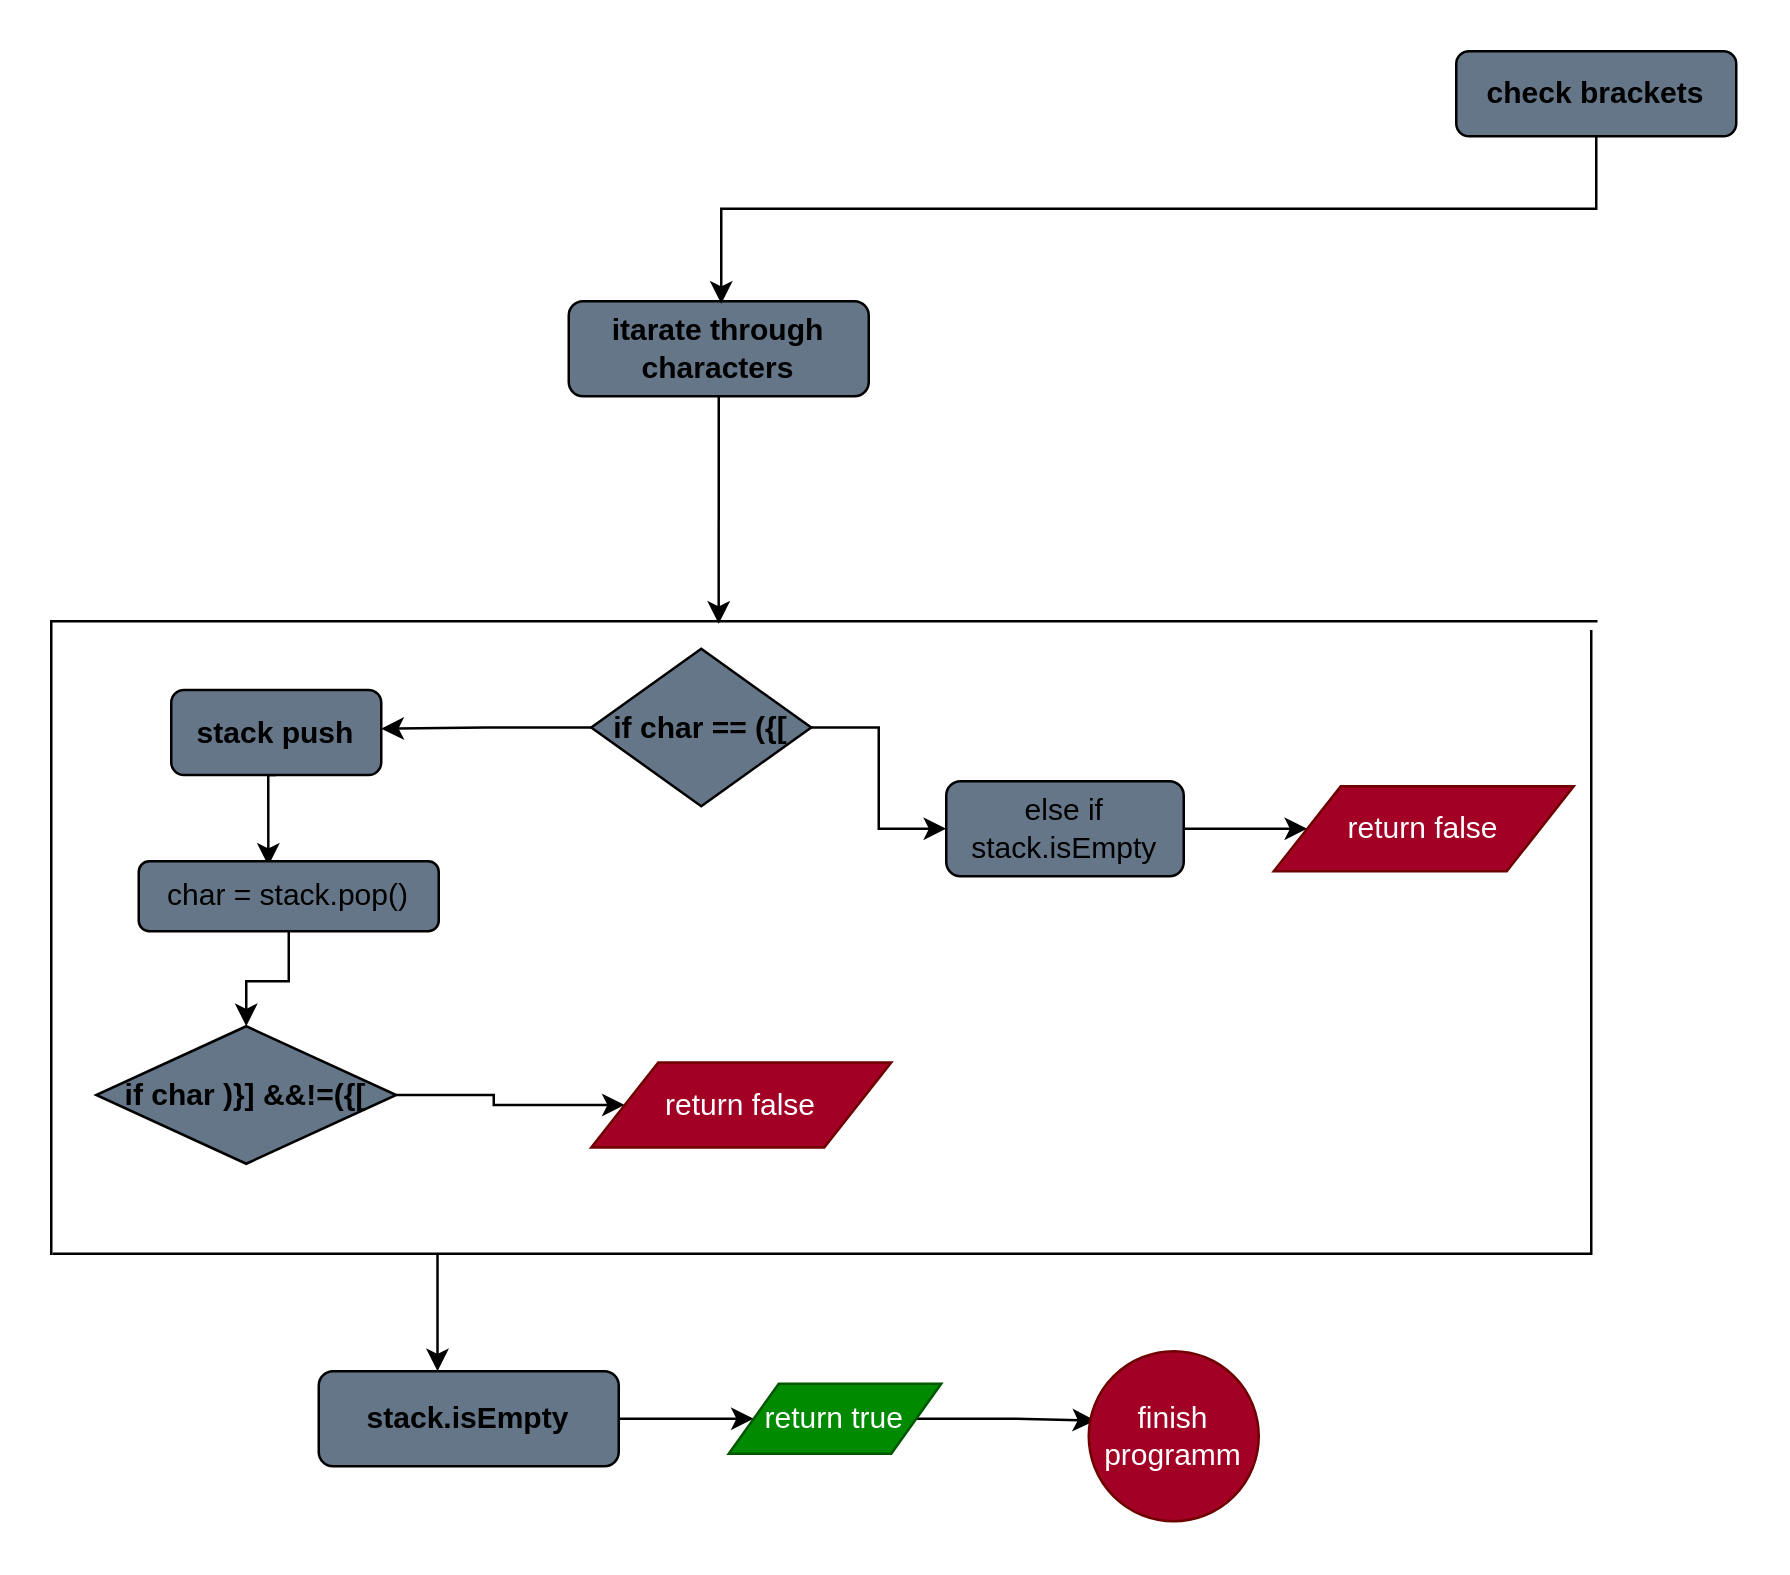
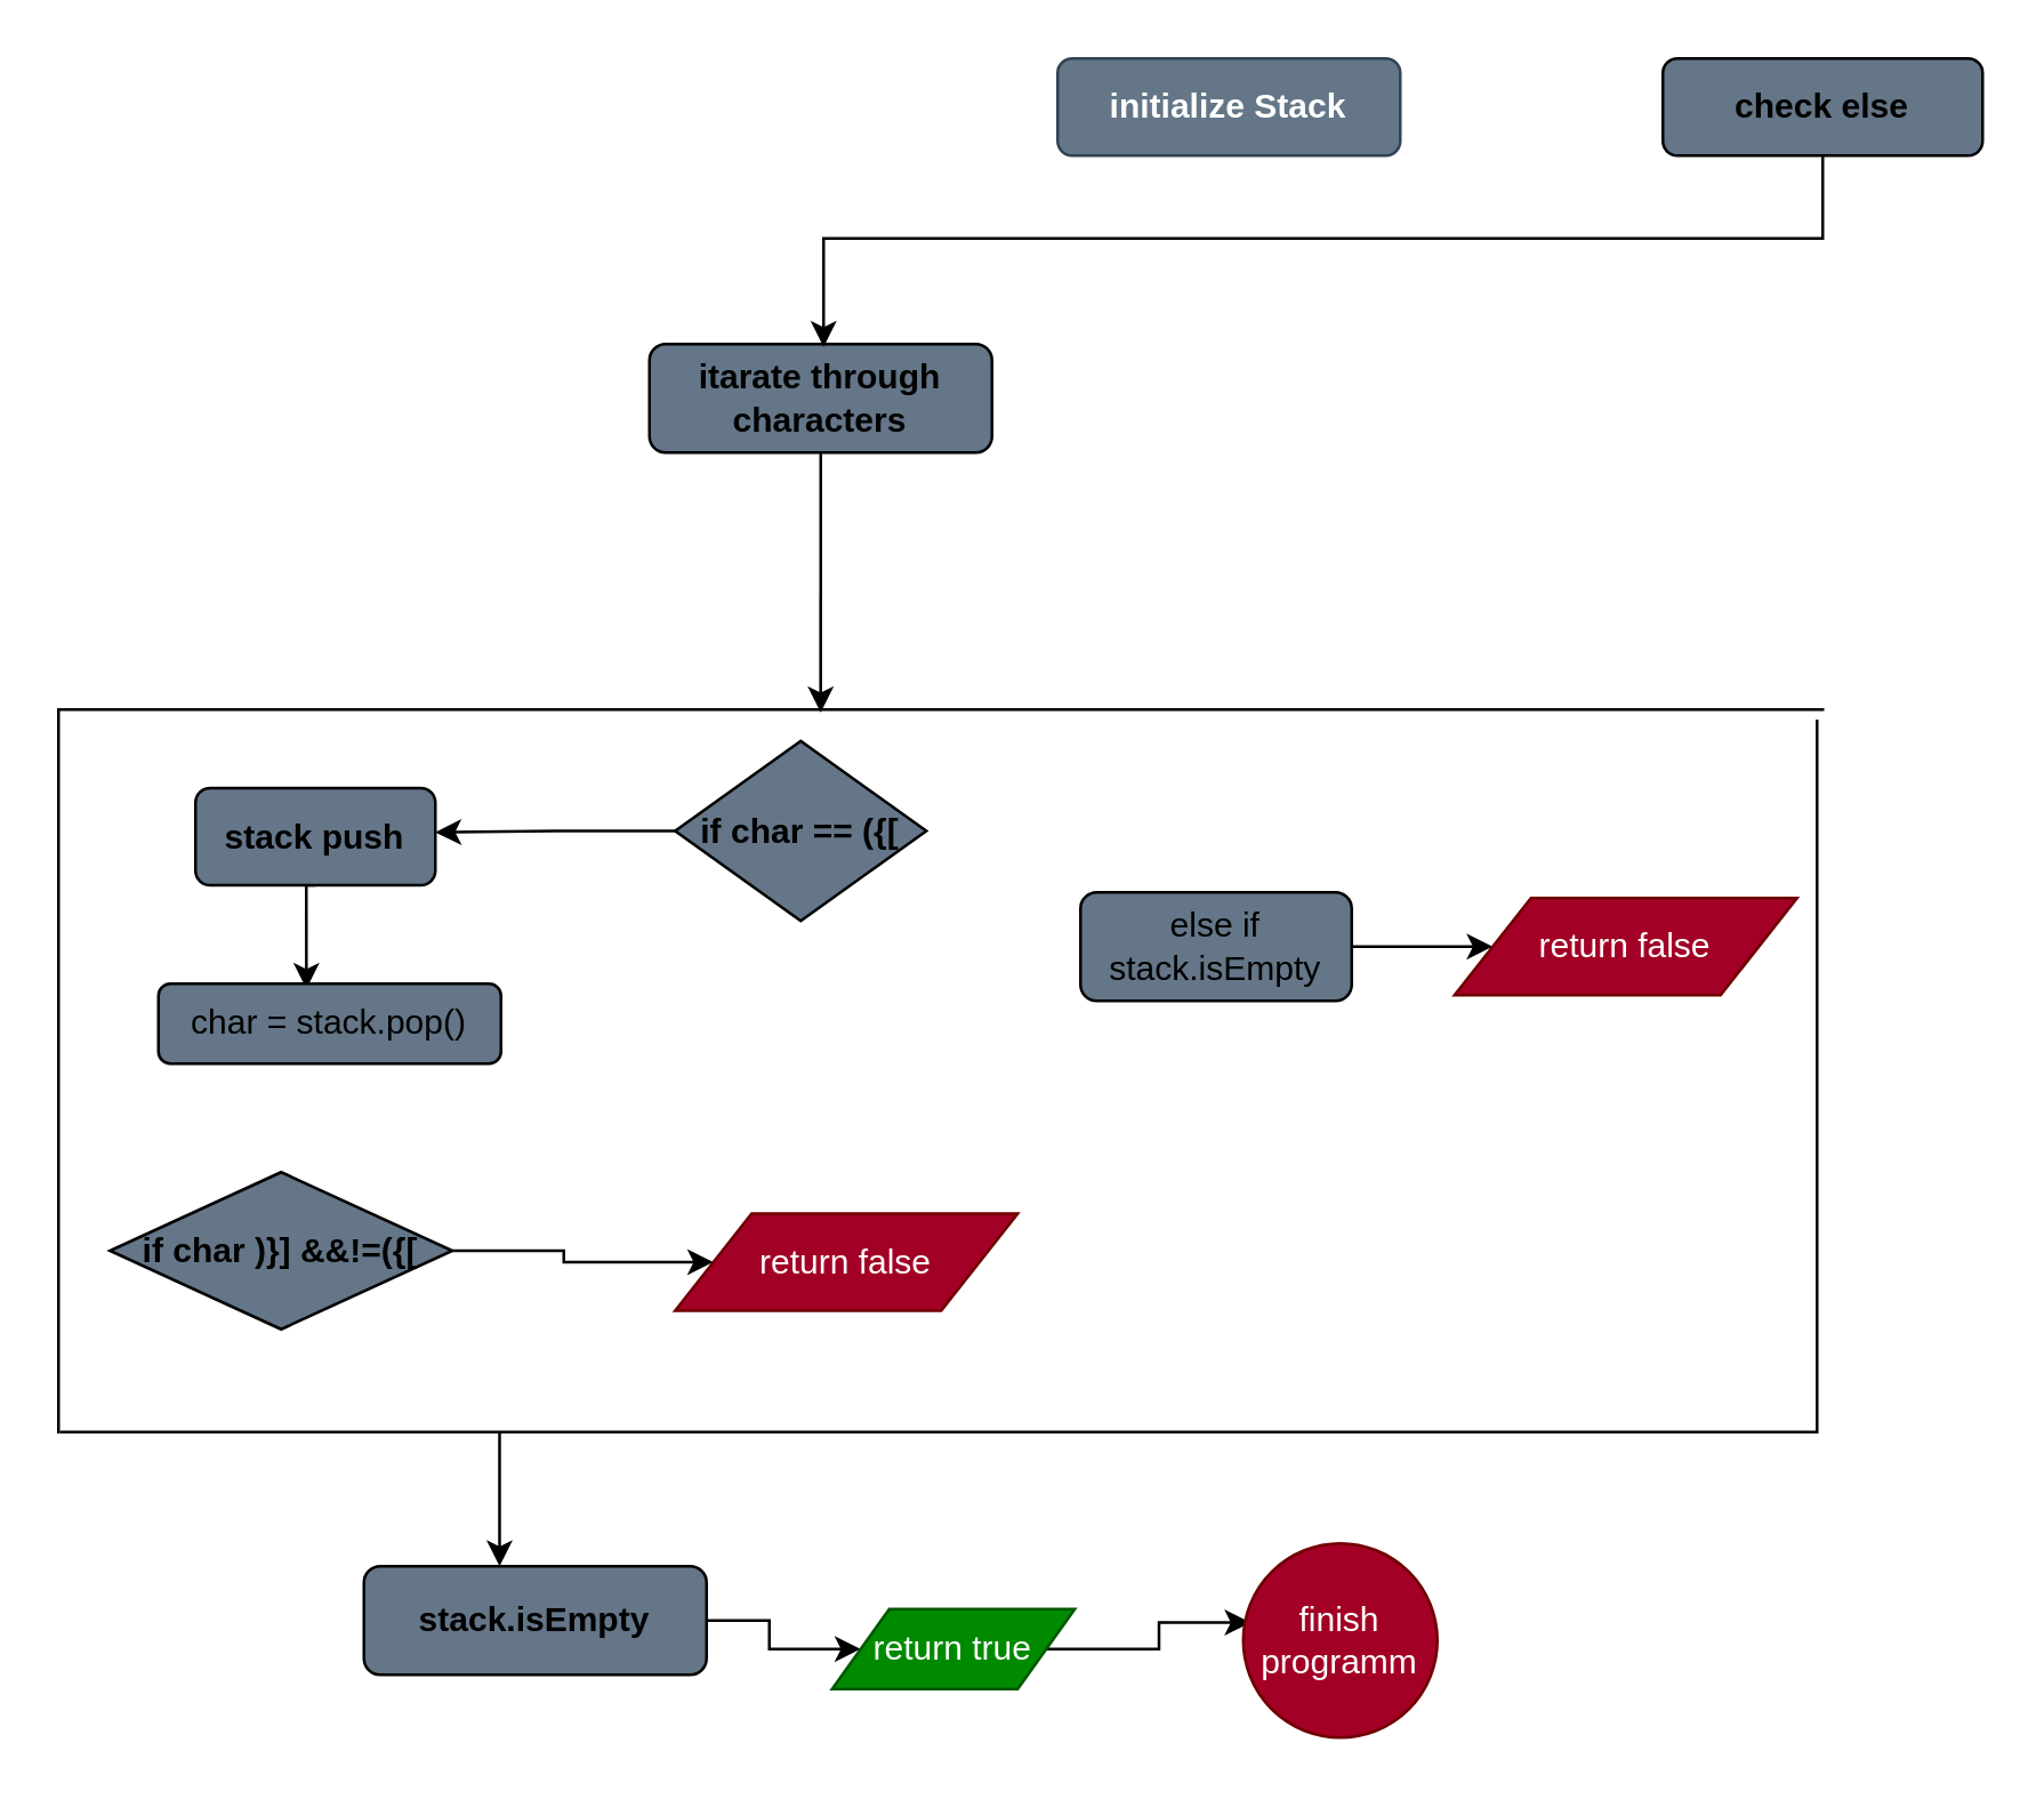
  <mxCell id="0" />
  <mxCell id="1" parent="0" />
+ <mxCell id="2" value="&lt;font style=&quot;font-size: 12px;&quot;&gt;&lt;b&gt;initialize Stack&lt;/b&gt;&lt;/font&gt;" style="rounded=1;whiteSpace=wrap;html=1;fontColor=#ffffff;fillColor=#647687;strokeColor=#314354;" parent="1" vertex="1"><mxGeometry x="370" y="20" width="120" height="34" as="geometry" /></mxCell>
  <mxCell id="3" style="edgeStyle=orthogonalEdgeStyle;rounded=0;orthogonalLoop=1;jettySize=auto;html=1;exitX=0;exitY=0.5;exitDx=0;exitDy=0;fontSize=12;entryX=1;entryY=0.456;entryDx=0;entryDy=0;entryPerimeter=0;" edge="1" parent="1" source="5" target="11"><mxGeometry relative="1" as="geometry"><mxPoint x="155" y="291" as="targetPoint" /></mxGeometry></mxCell>
- <mxCell id="4" style="edgeStyle=orthogonalEdgeStyle;rounded=0;orthogonalLoop=1;jettySize=auto;html=1;exitX=1;exitY=0.5;exitDx=0;exitDy=0;entryX=0;entryY=0.5;entryDx=0;entryDy=0;fontSize=12;" edge="1" parent="1" source="5" target="13"><mxGeometry relative="1" as="geometry" /></mxCell>
  <mxCell id="5" value="&lt;b&gt;if char == ({[&lt;/b&gt;" style="rhombus;whiteSpace=wrap;html=1;fillColor=#647687;" vertex="1" parent="1"><mxGeometry x="236" y="259" width="88" height="63" as="geometry" /></mxCell>
  <mxCell id="6" style="edgeStyle=orthogonalEdgeStyle;rounded=0;orthogonalLoop=1;jettySize=auto;html=1;exitX=0.5;exitY=1;exitDx=0;exitDy=0;fontSize=12;entryX=0.432;entryY=0.004;entryDx=0;entryDy=0;entryPerimeter=0;" edge="1" parent="1" source="7" target="22"><mxGeometry relative="1" as="geometry"><mxPoint x="287" y="244" as="targetPoint" /></mxGeometry></mxCell>
  <mxCell id="7" value="&lt;font size=&quot;1&quot; style=&quot;&quot;&gt;&lt;b style=&quot;font-size: 12px;&quot;&gt;itarate through characters&lt;/b&gt;&lt;/font&gt;" style="rounded=1;whiteSpace=wrap;html=1;fillColor=#647687;" vertex="1" parent="1"><mxGeometry x="227" y="120" width="120" height="38" as="geometry" /></mxCell>
  <mxCell id="8" style="edgeStyle=orthogonalEdgeStyle;rounded=0;orthogonalLoop=1;jettySize=auto;html=1;exitX=1;exitY=0.5;exitDx=0;exitDy=0;entryX=0;entryY=0.5;entryDx=0;entryDy=0;fontSize=12;" edge="1" parent="1" source="9" target="15"><mxGeometry relative="1" as="geometry" /></mxCell>
  <mxCell id="9" value="&lt;b&gt;if char )}] &amp;amp;&amp;amp;!=({[&lt;/b&gt;" style="rhombus;whiteSpace=wrap;html=1;fillColor=#647687;" vertex="1" parent="1"><mxGeometry x="38" y="410" width="120" height="55" as="geometry" /></mxCell>
  <mxCell id="10" style="edgeStyle=orthogonalEdgeStyle;rounded=0;orthogonalLoop=1;jettySize=auto;html=1;exitX=0.5;exitY=1;exitDx=0;exitDy=0;entryX=0.432;entryY=0.064;entryDx=0;entryDy=0;entryPerimeter=0;fontSize=12;" edge="1" parent="1" source="11" target="17"><mxGeometry relative="1" as="geometry" /></mxCell>
  <mxCell id="11" value="&lt;b&gt;stack push&lt;/b&gt;" style="rounded=1;whiteSpace=wrap;html=1;fontSize=12;fillColor=#647687;" vertex="1" parent="1"><mxGeometry x="68" y="275.5" width="84" height="34" as="geometry" /></mxCell>
  <mxCell id="12" style="edgeStyle=orthogonalEdgeStyle;rounded=0;orthogonalLoop=1;jettySize=auto;html=1;exitX=1;exitY=0.5;exitDx=0;exitDy=0;entryX=0;entryY=0.5;entryDx=0;entryDy=0;fontSize=12;" edge="1" parent="1" source="13" target="14"><mxGeometry relative="1" as="geometry" /></mxCell>
  <mxCell id="13" value="else if stack.isEmpty" style="rounded=1;whiteSpace=wrap;html=1;fontSize=12;fillColor=#647687;" vertex="1" parent="1"><mxGeometry x="378" y="312" width="95" height="38" as="geometry" /></mxCell>
  <mxCell id="14" value="return false" style="shape=parallelogram;perimeter=parallelogramPerimeter;whiteSpace=wrap;html=1;fixedSize=1;fontSize=12;fillColor=#a20025;size=26.8;fontColor=#ffffff;strokeColor=#6F0000;" vertex="1" parent="1"><mxGeometry x="509" y="314" width="120" height="34" as="geometry" /></mxCell>
  <mxCell id="15" value="return false" style="shape=parallelogram;perimeter=parallelogramPerimeter;whiteSpace=wrap;html=1;fixedSize=1;fontSize=12;fillColor=#a20025;size=26.8;fontColor=#ffffff;strokeColor=#6F0000;" vertex="1" parent="1"><mxGeometry x="236" y="424.5" width="120" height="34" as="geometry" /></mxCell>
- <mxCell id="16" style="edgeStyle=orthogonalEdgeStyle;rounded=0;orthogonalLoop=1;jettySize=auto;html=1;exitX=0.5;exitY=1;exitDx=0;exitDy=0;entryX=0.5;entryY=0;entryDx=0;entryDy=0;fontSize=12;" edge="1" parent="1" source="17" target="9"><mxGeometry relative="1" as="geometry" /></mxCell>
  <mxCell id="17" value="char = stack.pop()" style="rounded=1;whiteSpace=wrap;html=1;fontSize=12;fillColor=#647687;" vertex="1" parent="1"><mxGeometry x="55" y="344" width="120" height="28" as="geometry" /></mxCell>
  <mxCell id="18" style="edgeStyle=orthogonalEdgeStyle;rounded=0;orthogonalLoop=1;jettySize=auto;html=1;exitX=0.5;exitY=1;exitDx=0;exitDy=0;fontSize=12;" edge="1" parent="1" source="19"><mxGeometry relative="1" as="geometry"><mxPoint x="288" y="121" as="targetPoint" /><Array as="points"><mxPoint x="638" y="83" /><mxPoint x="288" y="83" /><mxPoint x="288" y="113" /></Array></mxGeometry></mxCell>
- <mxCell id="19" value="&lt;b&gt;check brackets&lt;/b&gt;" style="rounded=1;whiteSpace=wrap;html=1;fontSize=12;fillColor=#647687;" vertex="1" parent="1"><mxGeometry x="582" y="20" width="112" height="34" as="geometry" /></mxCell>
+ <mxCell id="19" value="&lt;b&gt;check else&lt;/b&gt;" style="rounded=1;whiteSpace=wrap;html=1;fontSize=12;fillColor=#647687;" vertex="1" parent="1"><mxGeometry x="582" y="20" width="112" height="34" as="geometry" /></mxCell>
  <mxCell id="20" value="" style="shape=partialRectangle;whiteSpace=wrap;html=1;top=0;left=0;fillColor=none;fontSize=12;" vertex="1" parent="1"><mxGeometry x="21" y="252" width="615" height="249" as="geometry" /></mxCell>
  <mxCell id="21" style="edgeStyle=orthogonalEdgeStyle;rounded=0;orthogonalLoop=1;jettySize=auto;html=1;exitX=0.25;exitY=1;exitDx=0;exitDy=0;fontSize=12;" edge="1" parent="1" source="22" target="24"><mxGeometry relative="1" as="geometry"><Array as="points"><mxPoint x="175" y="536" /><mxPoint x="175" y="536" /></Array></mxGeometry></mxCell>
  <mxCell id="22" value="" style="shape=partialRectangle;whiteSpace=wrap;html=1;bottom=0;right=0;fillColor=none;fontSize=12;" vertex="1" parent="1"><mxGeometry x="20" y="248" width="618" height="253" as="geometry" /></mxCell>
  <mxCell id="23" style="edgeStyle=orthogonalEdgeStyle;rounded=0;orthogonalLoop=1;jettySize=auto;html=1;exitX=1;exitY=0.5;exitDx=0;exitDy=0;entryX=0;entryY=0.5;entryDx=0;entryDy=0;fontSize=12;" edge="1" parent="1" source="24" target="26"><mxGeometry relative="1" as="geometry" /></mxCell>
  <mxCell id="24" value="&lt;b&gt;stack.isEmpty&lt;/b&gt;" style="rounded=1;whiteSpace=wrap;html=1;fontSize=12;fillColor=#647687;" vertex="1" parent="1"><mxGeometry x="127" y="548" width="120" height="38" as="geometry" /></mxCell>
  <mxCell id="25" style="edgeStyle=orthogonalEdgeStyle;rounded=0;orthogonalLoop=1;jettySize=auto;html=1;exitX=1;exitY=0.5;exitDx=0;exitDy=0;entryX=0.038;entryY=0.408;entryDx=0;entryDy=0;entryPerimeter=0;fontSize=12;" edge="1" parent="1" source="26" target="27"><mxGeometry relative="1" as="geometry" /></mxCell>
- <mxCell id="26" value="return true" style="shape=parallelogram;perimeter=parallelogramPerimeter;whiteSpace=wrap;html=1;fixedSize=1;fontSize=12;fillColor=#008a00;fontColor=#ffffff;strokeColor=#005700;" vertex="1" parent="1"><mxGeometry x="291" y="553" width="85" height="28" as="geometry" /></mxCell>
+ <mxCell id="26" value="return true" style="shape=parallelogram;perimeter=parallelogramPerimeter;whiteSpace=wrap;html=1;fixedSize=1;fontSize=12;fillColor=#008a00;fontColor=#ffffff;strokeColor=#005700;" vertex="1" parent="1"><mxGeometry x="291" y="563" width="85" height="28" as="geometry" /></mxCell>
  <mxCell id="27" value="finish programm" style="ellipse;whiteSpace=wrap;html=1;aspect=fixed;fontSize=12;fillColor=#a20025;fontColor=#ffffff;strokeColor=#6F0000;" vertex="1" parent="1"><mxGeometry x="435" y="540" width="68" height="68" as="geometry" /></mxCell>
